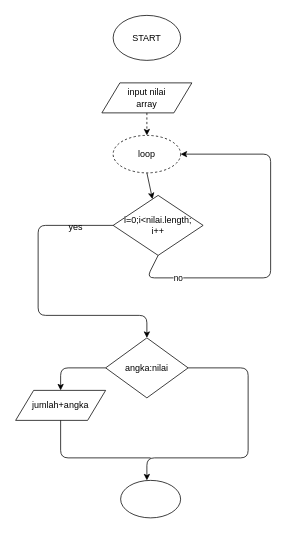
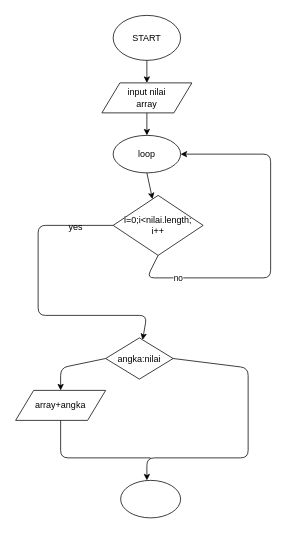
  <mxCell id="0" />
  <mxCell id="1" parent="0" />
  <mxCell id="2" value="START" style="ellipse;whiteSpace=wrap;html=1;" vertex="1" parent="1"><mxGeometry x="150" y="20" width="90" height="60" as="geometry" /></mxCell>
+ <mxCell id="3" value="" style="endArrow=classic;html=1;exitX=0.5;exitY=1;exitDx=0;exitDy=0;" edge="1" parent="1" source="2" target="4"><mxGeometry width="50" height="50" relative="1" as="geometry"><mxPoint x="200" y="90" as="sourcePoint" /><mxPoint x="195" y="120" as="targetPoint" /></mxGeometry></mxCell>
  <mxCell id="4" value="input nilai&lt;br&gt;array" style="shape=parallelogram;perimeter=parallelogramPerimeter;whiteSpace=wrap;html=1;" vertex="1" parent="1"><mxGeometry x="135" y="110" width="120" height="40" as="geometry" /></mxCell>
- <mxCell id="5" value="" style="endArrow=classic;html=1;exitX=0.5;exitY=1;exitDx=0;exitDy=0;dashed=1;" edge="1" parent="1" source="4" target="6"><mxGeometry width="50" height="50" relative="1" as="geometry"><mxPoint x="200" y="160" as="sourcePoint" /><mxPoint x="195" y="190" as="targetPoint" /></mxGeometry></mxCell>
- <mxCell id="6" value="loop" style="ellipse;whiteSpace=wrap;html=1;dashed=1;" vertex="1" parent="1"><mxGeometry x="150" y="180" width="90" height="50" as="geometry" /></mxCell>
+ <mxCell id="5" value="" style="endArrow=classic;html=1;exitX=0.5;exitY=1;exitDx=0;exitDy=0;" edge="1" parent="1" source="4" target="6"><mxGeometry width="50" height="50" relative="1" as="geometry"><mxPoint x="200" y="160" as="sourcePoint" /><mxPoint x="195" y="190" as="targetPoint" /></mxGeometry></mxCell>
+ <mxCell id="6" value="loop" style="ellipse;whiteSpace=wrap;html=1;" vertex="1" parent="1"><mxGeometry x="150" y="180" width="90" height="50" as="geometry" /></mxCell>
  <mxCell id="7" value="" style="endArrow=classic;html=1;exitX=0.5;exitY=1;exitDx=0;exitDy=0;" edge="1" parent="1" source="6" target="8"><mxGeometry width="50" height="50" relative="1" as="geometry"><mxPoint x="185" y="310" as="sourcePoint" /><mxPoint x="195" y="270" as="targetPoint" /></mxGeometry></mxCell>
  <mxCell id="8" value="i=0;i&amp;lt;nilai.length;&lt;br&gt;i++" style="rhombus;whiteSpace=wrap;html=1;" vertex="1" parent="1"><mxGeometry x="150" y="260" width="120" height="80" as="geometry" /></mxCell>
  <mxCell id="9" value="" style="endArrow=classic;html=1;exitX=0.5;exitY=1;exitDx=0;exitDy=0;entryX=1;entryY=0.5;entryDx=0;entryDy=0;" edge="1" parent="1" source="8" target="6"><mxGeometry width="50" height="50" relative="1" as="geometry"><mxPoint x="185" y="410" as="sourcePoint" /><mxPoint x="320" y="205" as="targetPoint" /><Array as="points"><mxPoint x="195" y="370" /><mxPoint x="360" y="370" /><mxPoint x="360" y="205" /></Array></mxGeometry></mxCell>
  <mxCell id="10" value="no" style="edgeLabel;html=1;align=center;verticalAlign=middle;resizable=0;points=[];" vertex="1" connectable="0" parent="9"><mxGeometry x="-0.688" relative="1" as="geometry"><mxPoint as="offset" /></mxGeometry></mxCell>
  <mxCell id="11" value="" style="endArrow=classic;html=1;exitX=0;exitY=0.5;exitDx=0;exitDy=0;" edge="1" parent="1" source="8" target="12"><mxGeometry width="50" height="50" relative="1" as="geometry"><mxPoint x="30" y="310" as="sourcePoint" /><mxPoint x="195" y="460" as="targetPoint" /><Array as="points"><mxPoint x="50" y="300" /><mxPoint x="50" y="420" /><mxPoint x="195" y="420" /></Array></mxGeometry></mxCell>
- <mxCell id="12" value="angka:nilai" style="rhombus;whiteSpace=wrap;html=1;" vertex="1" parent="1"><mxGeometry x="140" y="450" width="110" height="80" as="geometry" /></mxCell>
+ <mxCell id="12" value="angka:nilai" style="rhombus;whiteSpace=wrap;html=1;" vertex="1" parent="1"><mxGeometry x="140" y="450" width="90" height="55" as="geometry" /></mxCell>
  <mxCell id="13" value="yes" style="text;html=1;align=center;verticalAlign=middle;resizable=0;points=[];autosize=1;" vertex="1" parent="1"><mxGeometry x="85" y="293" width="30" height="20" as="geometry" /></mxCell>
  <mxCell id="14" value="" style="endArrow=classic;html=1;exitX=1;exitY=0.5;exitDx=0;exitDy=0;" edge="1" parent="1" source="12"><mxGeometry width="50" height="50" relative="1" as="geometry"><mxPoint x="270" y="515" as="sourcePoint" /><mxPoint x="195" y="640" as="targetPoint" /><Array as="points"><mxPoint x="330" y="490" /><mxPoint x="330" y="610" /><mxPoint x="195" y="610" /></Array></mxGeometry></mxCell>
  <mxCell id="15" value="" style="endArrow=classic;html=1;exitX=0;exitY=0.5;exitDx=0;exitDy=0;" edge="1" parent="1" source="12" target="16"><mxGeometry width="50" height="50" relative="1" as="geometry"><mxPoint x="50" y="520" as="sourcePoint" /><mxPoint x="80" y="520" as="targetPoint" /><Array as="points"><mxPoint x="80" y="490" /></Array></mxGeometry></mxCell>
- <mxCell id="16" value="jumlah+angka" style="shape=parallelogram;perimeter=parallelogramPerimeter;whiteSpace=wrap;html=1;" vertex="1" parent="1"><mxGeometry x="20" y="520" width="120" height="40" as="geometry" /></mxCell>
+ <mxCell id="16" value="array+angka" style="shape=parallelogram;perimeter=parallelogramPerimeter;whiteSpace=wrap;html=1;" vertex="1" parent="1"><mxGeometry x="20" y="520" width="120" height="40" as="geometry" /></mxCell>
  <mxCell id="17" value="" style="endArrow=none;html=1;" edge="1" parent="1"><mxGeometry width="50" height="50" relative="1" as="geometry"><mxPoint x="200" y="610" as="sourcePoint" /><mxPoint x="80" y="560" as="targetPoint" /><Array as="points"><mxPoint x="80" y="610" /></Array></mxGeometry></mxCell>
  <mxCell id="18" value="" style="ellipse;whiteSpace=wrap;html=1;" vertex="1" parent="1"><mxGeometry x="160" y="640" width="80" height="50" as="geometry" /></mxCell>
